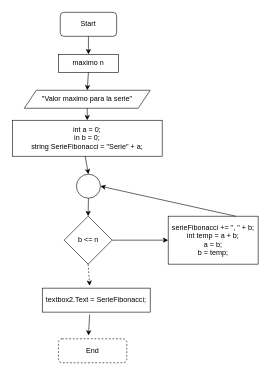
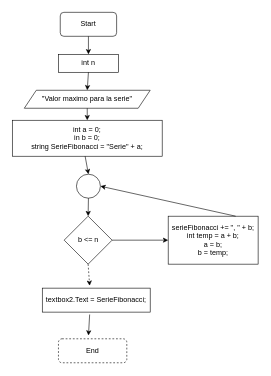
  <mxCell id="0" />
  <mxCell id="1" parent="0" />
  <mxCell id="2" value="Start" style="rounded=1;whiteSpace=wrap;html=1;" vertex="1" parent="1"><mxGeometry x="100" y="20" width="94" height="40" as="geometry" /></mxCell>
- <mxCell id="3" value="maximo n" style="rounded=0;whiteSpace=wrap;html=1;" vertex="1" parent="1"><mxGeometry x="97" y="90" width="100" height="30" as="geometry" /></mxCell>
+ <mxCell id="3" value="int n" style="rounded=0;whiteSpace=wrap;html=1;" vertex="1" parent="1"><mxGeometry x="97" y="90" width="100" height="30" as="geometry" /></mxCell>
  <mxCell id="4" value="&quot;Valor maximo para la serie&quot;" style="shape=parallelogram;perimeter=parallelogramPerimeter;whiteSpace=wrap;html=1;fixedSize=1;" vertex="1" parent="1"><mxGeometry x="40" y="150" width="210" height="30" as="geometry" /></mxCell>
  <mxCell id="5" value="&lt;div&gt;int a = 0;&lt;/div&gt;&lt;div&gt;in b = 0;&lt;/div&gt;&lt;div&gt;string SerieFibonacci = &quot;Serie&quot; + a;&lt;br&gt;&lt;/div&gt;" style="rounded=0;whiteSpace=wrap;html=1;" vertex="1" parent="1"><mxGeometry x="20" y="200" width="250" height="60" as="geometry" /></mxCell>
  <mxCell id="6" value="" style="ellipse;whiteSpace=wrap;html=1;aspect=fixed;" vertex="1" parent="1"><mxGeometry x="127" y="290" width="40" height="40" as="geometry" /></mxCell>
  <mxCell id="7" value="b &amp;lt;= n" style="rhombus;whiteSpace=wrap;html=1;" vertex="1" parent="1"><mxGeometry x="106.5" y="360" width="80" height="80" as="geometry" /></mxCell>
  <mxCell id="8" value="&lt;div&gt;serieFibonacci += &quot;, &quot; + b;&lt;/div&gt;&lt;div&gt;int temp = a + b;&lt;/div&gt;&lt;div&gt;a = b;&lt;/div&gt;&lt;div&gt;b = temp;&lt;br&gt;&lt;/div&gt;" style="rounded=0;whiteSpace=wrap;html=1;" vertex="1" parent="1"><mxGeometry x="280" y="360" width="150" height="80" as="geometry" /></mxCell>
  <mxCell id="9" value="textbox2.Text = SerieFibonacci;" style="rounded=0;whiteSpace=wrap;html=1;" vertex="1" parent="1"><mxGeometry x="70" y="480" width="180" height="40" as="geometry" /></mxCell>
  <mxCell id="10" value="End" style="rounded=1;whiteSpace=wrap;html=1;dashed=1;" vertex="1" parent="1"><mxGeometry x="97" y="564.5" width="114" height="40" as="geometry" /></mxCell>
  <mxCell id="11" value="" style="endArrow=classic;html=1;rounded=0;exitX=0.5;exitY=1;exitDx=0;exitDy=0;entryX=0.5;entryY=0;entryDx=0;entryDy=0;" edge="1" parent="1" source="2" target="3"><mxGeometry width="50" height="50" relative="1" as="geometry"><mxPoint x="270" y="80" as="sourcePoint" /><mxPoint x="320" y="30" as="targetPoint" /></mxGeometry></mxCell>
  <mxCell id="12" value="" style="endArrow=classic;html=1;rounded=0;exitX=0.5;exitY=1;exitDx=0;exitDy=0;entryX=0.5;entryY=0;entryDx=0;entryDy=0;" edge="1" parent="1" source="3" target="4"><mxGeometry width="50" height="50" relative="1" as="geometry"><mxPoint x="330" y="170" as="sourcePoint" /><mxPoint x="380" y="120" as="targetPoint" /></mxGeometry></mxCell>
  <mxCell id="13" value="" style="endArrow=classic;html=1;rounded=0;exitX=0.5;exitY=1;exitDx=0;exitDy=0;entryX=0.5;entryY=0;entryDx=0;entryDy=0;" edge="1" parent="1" source="4" target="5"><mxGeometry width="50" height="50" relative="1" as="geometry"><mxPoint x="280" y="200" as="sourcePoint" /><mxPoint x="240" y="180" as="targetPoint" /></mxGeometry></mxCell>
  <mxCell id="14" value="" style="endArrow=classic;html=1;rounded=0;exitX=0.486;exitY=1;exitDx=0;exitDy=0;exitPerimeter=0;entryX=0.5;entryY=0;entryDx=0;entryDy=0;" edge="1" parent="1" source="5" target="6"><mxGeometry width="50" height="50" relative="1" as="geometry"><mxPoint x="220" y="300" as="sourcePoint" /><mxPoint x="220" y="270" as="targetPoint" /></mxGeometry></mxCell>
  <mxCell id="15" value="" style="endArrow=classic;html=1;rounded=0;exitX=0.5;exitY=1;exitDx=0;exitDy=0;entryX=0.5;entryY=0;entryDx=0;entryDy=0;" edge="1" parent="1" source="6" target="7"><mxGeometry width="50" height="50" relative="1" as="geometry"><mxPoint x="260" y="300" as="sourcePoint" /><mxPoint x="310" y="250" as="targetPoint" /></mxGeometry></mxCell>
  <mxCell id="16" value="" style="endArrow=classic;html=1;rounded=0;exitX=0.5;exitY=1;exitDx=0;exitDy=0;entryX=0.439;entryY=-0.1;entryDx=0;entryDy=0;entryPerimeter=0;dashed=1;" edge="1" parent="1" source="7" target="9"><mxGeometry width="50" height="50" relative="1" as="geometry"><mxPoint x="240" y="500" as="sourcePoint" /><mxPoint x="290" y="450" as="targetPoint" /></mxGeometry></mxCell>
  <mxCell id="17" value="" style="endArrow=classic;html=1;rounded=0;exitX=1;exitY=0.5;exitDx=0;exitDy=0;entryX=0;entryY=0.5;entryDx=0;entryDy=0;" edge="1" parent="1" source="7" target="8"><mxGeometry width="50" height="50" relative="1" as="geometry"><mxPoint x="290" y="500" as="sourcePoint" /><mxPoint x="260" y="440" as="targetPoint" /></mxGeometry></mxCell>
  <mxCell id="18" value="" style="endArrow=classic;html=1;rounded=0;exitX=0.75;exitY=0;exitDx=0;exitDy=0;entryX=1;entryY=0.5;entryDx=0;entryDy=0;" edge="1" parent="1" source="8" target="6"><mxGeometry width="50" height="50" relative="1" as="geometry"><mxPoint x="320" y="310" as="sourcePoint" /><mxPoint x="370" y="260" as="targetPoint" /></mxGeometry></mxCell>
  <mxCell id="19" value="" style="endArrow=classic;html=1;rounded=0;exitX=0.439;exitY=1.1;exitDx=0;exitDy=0;exitPerimeter=0;entryX=0.439;entryY=-0.137;entryDx=0;entryDy=0;entryPerimeter=0;" edge="1" parent="1" source="9" target="10"><mxGeometry width="50" height="50" relative="1" as="geometry"><mxPoint x="260" y="550" as="sourcePoint" /><mxPoint x="310" y="500" as="targetPoint" /></mxGeometry></mxCell>
